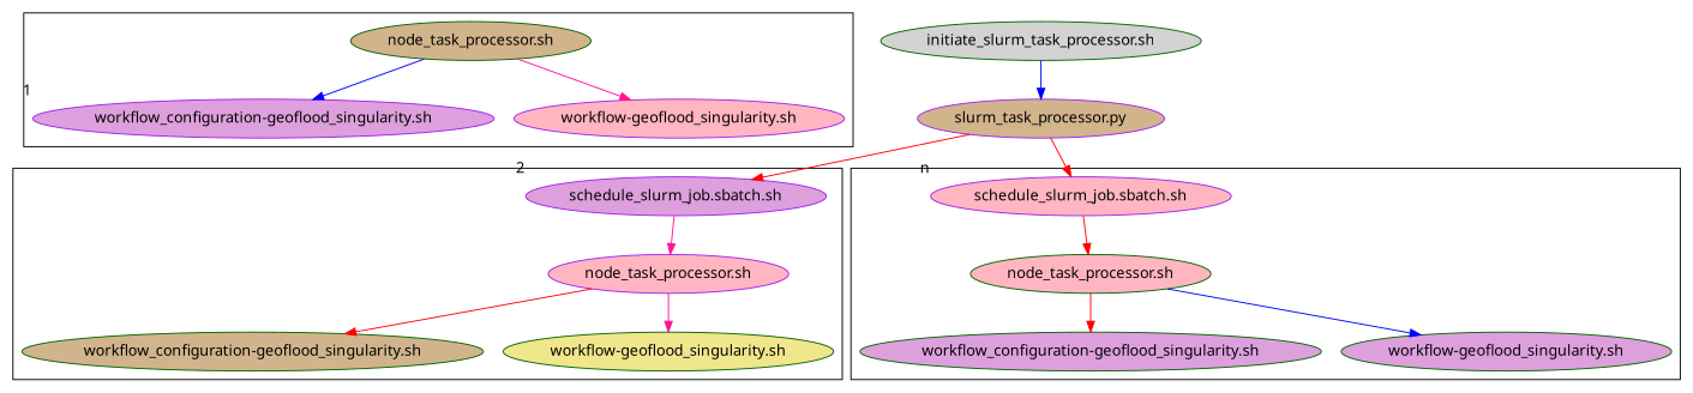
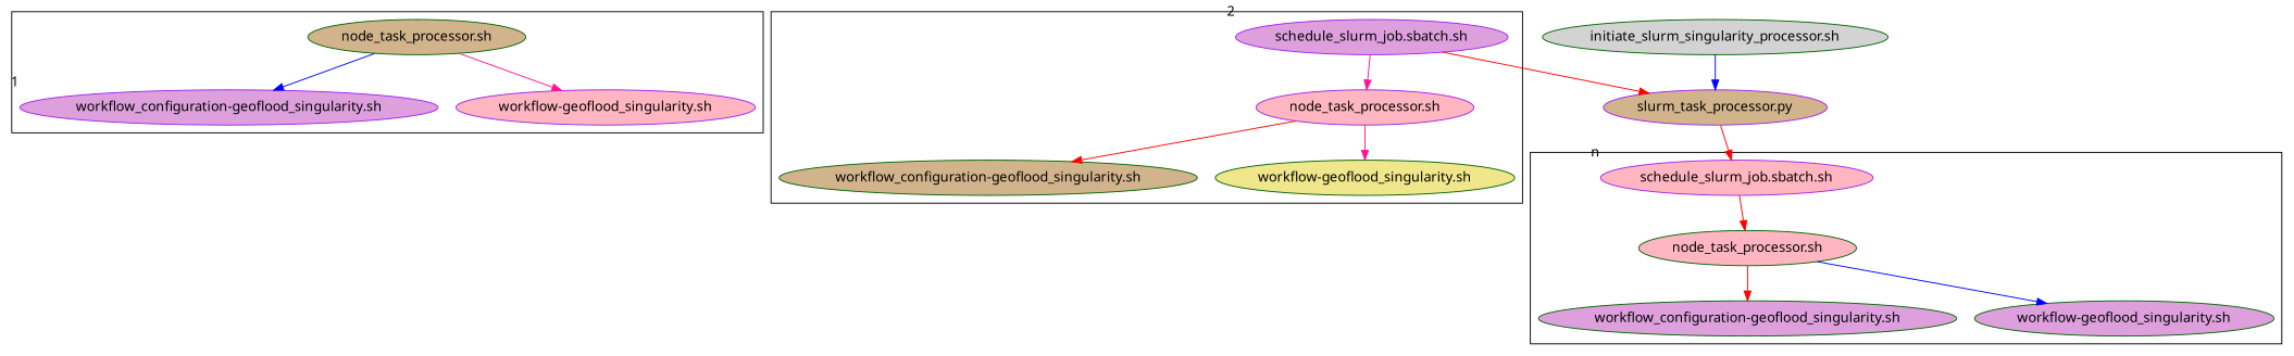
  digraph {
    fontname="Noto Sans"
    node [color=darkgreen fillcolor=plum fontname="Noto Sans" style=filled]
    edge [color=red fontname="Noto Sans"]
    n1 [fillcolor=tan label="node_task_processor.sh"]
    n2 [color=purple label="workflow_configuration-geoflood_singularity.sh" xlabel=1]
    n3 [color=purple fillcolor=lightpink label="workflow-geoflood_singularity.sh"]
    n4 [color=purple label="schedule_slurm_job.sbatch.sh" xlabel=2]
    n5 [color=purple fillcolor=lightpink label="node_task_processor.sh"]
    n6 [fillcolor=tan label="workflow_configuration-geoflood_singularity.sh"]
    n7 [fillcolor=khaki label="workflow-geoflood_singularity.sh"]
    n8 [color=purple fillcolor=lightpink label="schedule_slurm_job.sbatch.sh" xlabel=n]
    n9 [fillcolor=lightpink label="node_task_processor.sh"]
    n10 [label="workflow_configuration-geoflood_singularity.sh"]
    n11 [label="workflow-geoflood_singularity.sh"]
-   "initiate_slurm_task_processor.sh" [fillcolor=lightgrey]
+   "initiate_slurm_task_processor.sh" [fillcolor=lightgrey label="initiate_slurm_singularity_processor.sh"]
    "slurm_task_processor.py" [color=purple fillcolor=tan]
    subgraph cluster_1 {
      n1
      n2
      n3
    }
    subgraph cluster_2 {
      n4
      n5
      n6
      n7
    }
    subgraph cluster_3 {
      n8
      n9
      n10
      n11
    }
    n1 -> n2 [color=blue]
    n1 -> n3 [color=deeppink]
    n4 -> n5 [color=deeppink]
    n5 -> n6
    n5 -> n7 [color=deeppink]
    n8 -> n9
    n9 -> n10
    n9 -> n11 [color=blue]
    "initiate_slurm_task_processor.sh" -> "slurm_task_processor.py" [color=blue]
-   "slurm_task_processor.py" -> n4
+   n4 -> "slurm_task_processor.py"
    "slurm_task_processor.py" -> n8
  }
